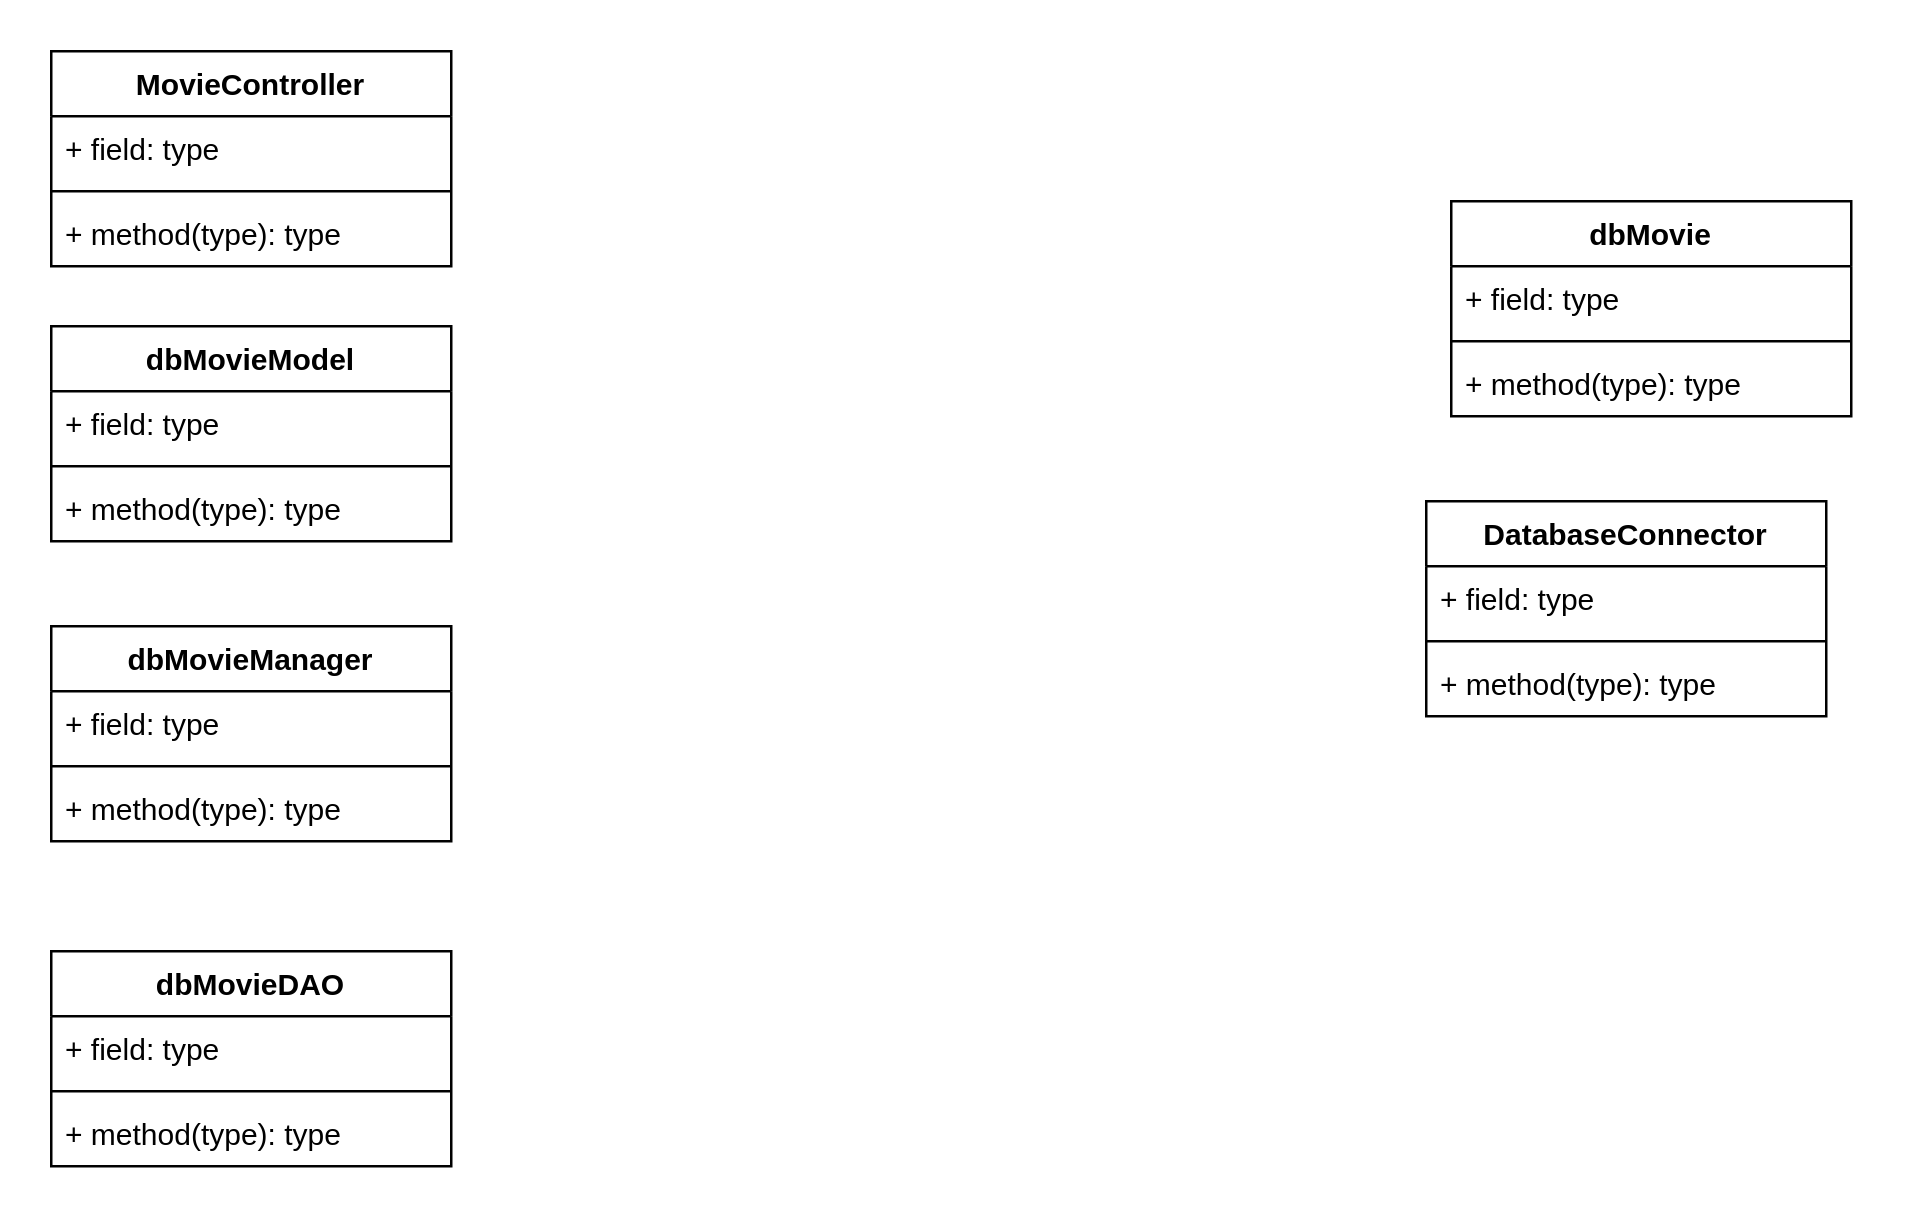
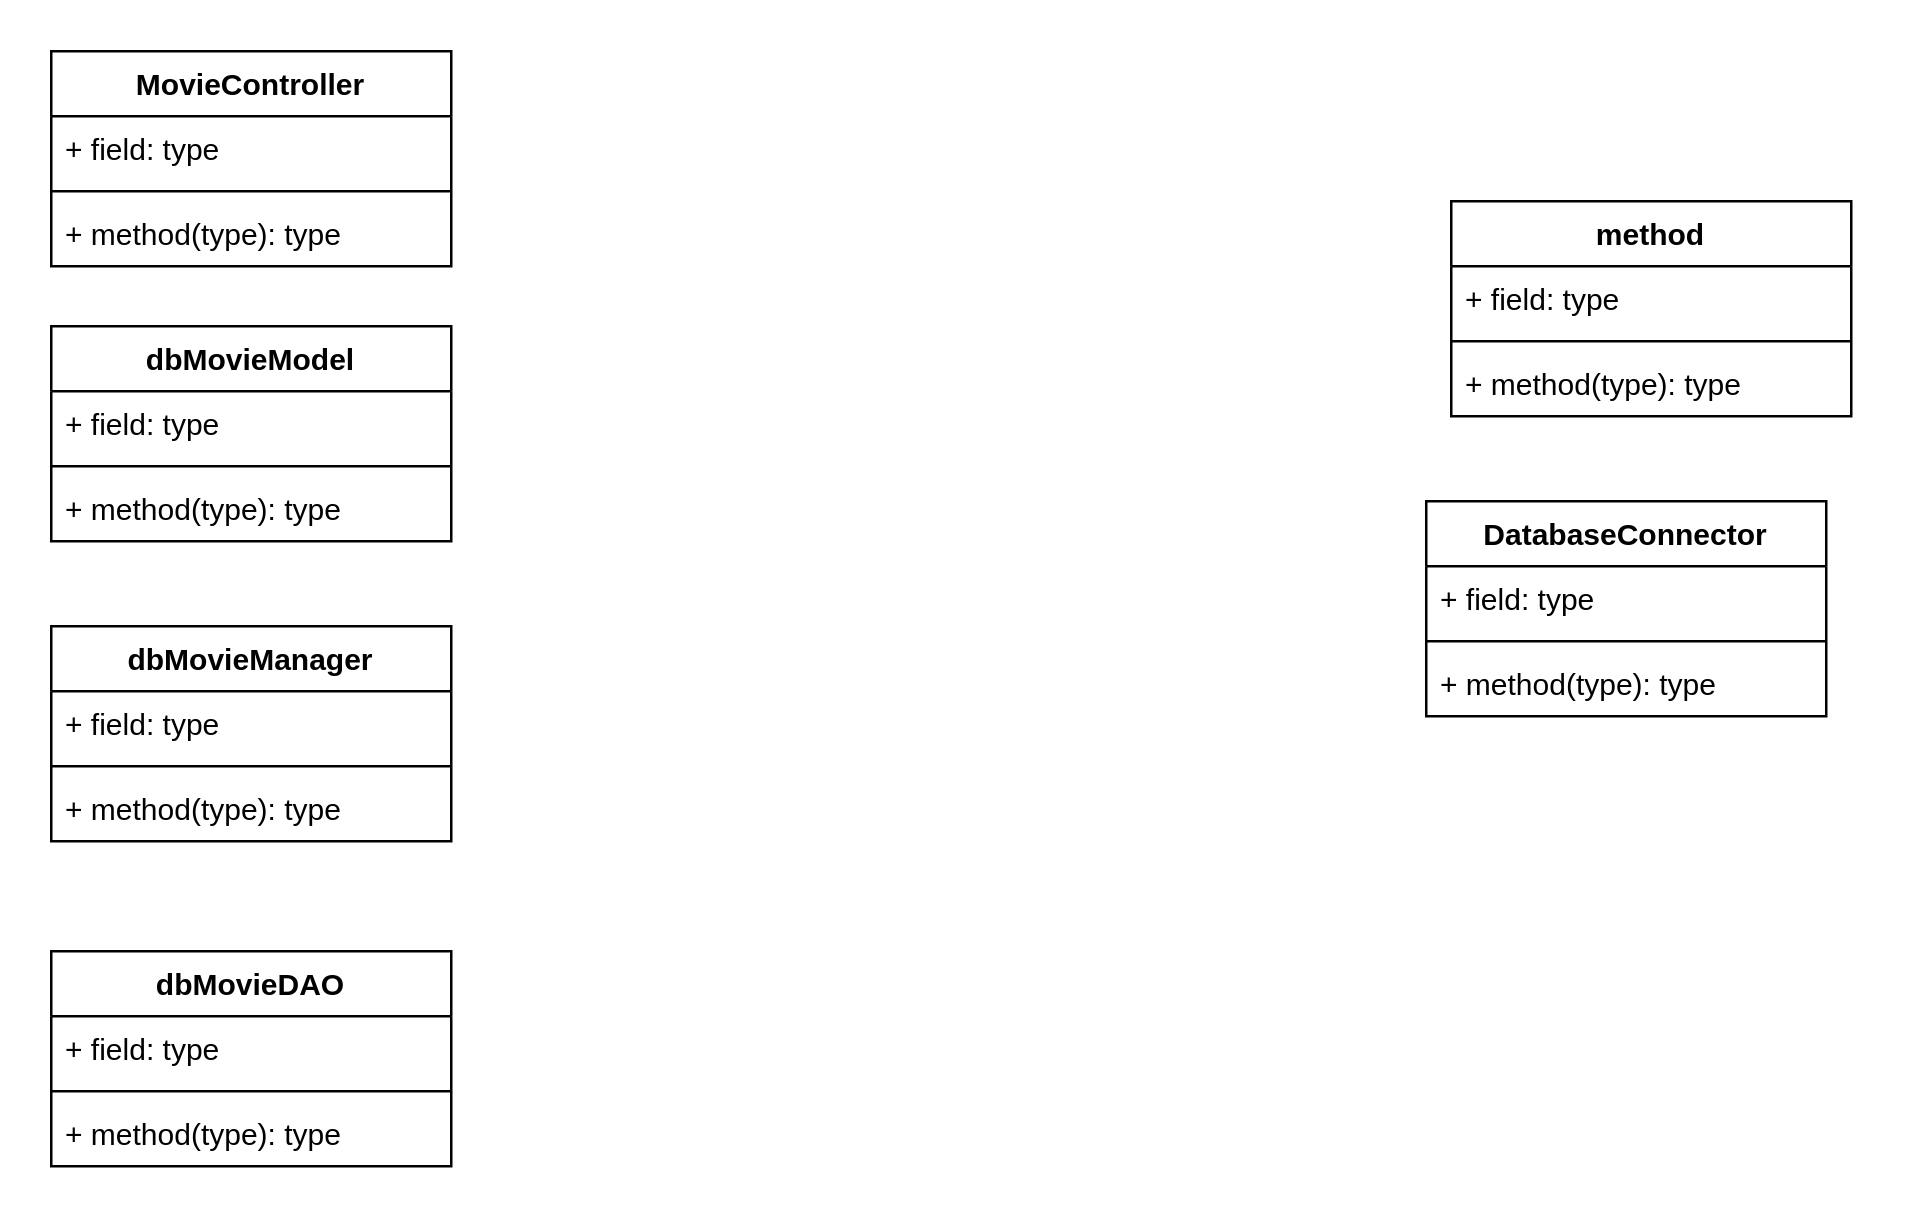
  <mxCell id="0" />
  <mxCell id="1" parent="0" />
  <mxCell id="2" value="dbMovieDAO" style="swimlane;fontStyle=1;align=center;verticalAlign=top;childLayout=stackLayout;horizontal=1;startSize=26;horizontalStack=0;resizeParent=1;resizeParentMax=0;resizeLast=0;collapsible=1;marginBottom=0;" vertex="1" parent="1"><mxGeometry x="20" y="380" width="160" height="86" as="geometry" /></mxCell>
  <mxCell id="3" value="+ field: type" style="text;strokeColor=none;fillColor=none;align=left;verticalAlign=top;spacingLeft=4;spacingRight=4;overflow=hidden;rotatable=0;points=[[0,0.5],[1,0.5]];portConstraint=eastwest;" vertex="1" parent="2"><mxGeometry y="26" width="160" height="26" as="geometry" /></mxCell>
  <mxCell id="4" value="" style="line;strokeWidth=1;fillColor=none;align=left;verticalAlign=middle;spacingTop=-1;spacingLeft=3;spacingRight=3;rotatable=0;labelPosition=right;points=[];portConstraint=eastwest;" vertex="1" parent="2"><mxGeometry y="52" width="160" height="8" as="geometry" /></mxCell>
  <mxCell id="5" value="+ method(type): type" style="text;strokeColor=none;fillColor=none;align=left;verticalAlign=top;spacingLeft=4;spacingRight=4;overflow=hidden;rotatable=0;points=[[0,0.5],[1,0.5]];portConstraint=eastwest;" vertex="1" parent="2"><mxGeometry y="60" width="160" height="26" as="geometry" /></mxCell>
  <mxCell id="6" value="dbMovieManager" style="swimlane;fontStyle=1;align=center;verticalAlign=top;childLayout=stackLayout;horizontal=1;startSize=26;horizontalStack=0;resizeParent=1;resizeParentMax=0;resizeLast=0;collapsible=1;marginBottom=0;" vertex="1" parent="1"><mxGeometry x="20" y="250" width="160" height="86" as="geometry" /></mxCell>
  <mxCell id="7" value="+ field: type" style="text;strokeColor=none;fillColor=none;align=left;verticalAlign=top;spacingLeft=4;spacingRight=4;overflow=hidden;rotatable=0;points=[[0,0.5],[1,0.5]];portConstraint=eastwest;" vertex="1" parent="6"><mxGeometry y="26" width="160" height="26" as="geometry" /></mxCell>
  <mxCell id="8" value="" style="line;strokeWidth=1;fillColor=none;align=left;verticalAlign=middle;spacingTop=-1;spacingLeft=3;spacingRight=3;rotatable=0;labelPosition=right;points=[];portConstraint=eastwest;" vertex="1" parent="6"><mxGeometry y="52" width="160" height="8" as="geometry" /></mxCell>
  <mxCell id="9" value="+ method(type): type" style="text;strokeColor=none;fillColor=none;align=left;verticalAlign=top;spacingLeft=4;spacingRight=4;overflow=hidden;rotatable=0;points=[[0,0.5],[1,0.5]];portConstraint=eastwest;" vertex="1" parent="6"><mxGeometry y="60" width="160" height="26" as="geometry" /></mxCell>
  <mxCell id="10" value="dbMovieModel" style="swimlane;fontStyle=1;align=center;verticalAlign=top;childLayout=stackLayout;horizontal=1;startSize=26;horizontalStack=0;resizeParent=1;resizeParentMax=0;resizeLast=0;collapsible=1;marginBottom=0;" vertex="1" parent="1"><mxGeometry x="20" y="130" width="160" height="86" as="geometry" /></mxCell>
  <mxCell id="11" value="+ field: type" style="text;strokeColor=none;fillColor=none;align=left;verticalAlign=top;spacingLeft=4;spacingRight=4;overflow=hidden;rotatable=0;points=[[0,0.5],[1,0.5]];portConstraint=eastwest;" vertex="1" parent="10"><mxGeometry y="26" width="160" height="26" as="geometry" /></mxCell>
  <mxCell id="12" value="" style="line;strokeWidth=1;fillColor=none;align=left;verticalAlign=middle;spacingTop=-1;spacingLeft=3;spacingRight=3;rotatable=0;labelPosition=right;points=[];portConstraint=eastwest;" vertex="1" parent="10"><mxGeometry y="52" width="160" height="8" as="geometry" /></mxCell>
  <mxCell id="13" value="+ method(type): type" style="text;strokeColor=none;fillColor=none;align=left;verticalAlign=top;spacingLeft=4;spacingRight=4;overflow=hidden;rotatable=0;points=[[0,0.5],[1,0.5]];portConstraint=eastwest;" vertex="1" parent="10"><mxGeometry y="60" width="160" height="26" as="geometry" /></mxCell>
  <mxCell id="14" value="MovieController" style="swimlane;fontStyle=1;align=center;verticalAlign=top;childLayout=stackLayout;horizontal=1;startSize=26;horizontalStack=0;resizeParent=1;resizeParentMax=0;resizeLast=0;collapsible=1;marginBottom=0;" vertex="1" parent="1"><mxGeometry x="20" width="160" height="86" as="geometry" y="20" /></mxCell>
  <mxCell id="15" value="+ field: type" style="text;strokeColor=none;fillColor=none;align=left;verticalAlign=top;spacingLeft=4;spacingRight=4;overflow=hidden;rotatable=0;points=[[0,0.5],[1,0.5]];portConstraint=eastwest;" vertex="1" parent="14"><mxGeometry y="26" width="160" height="26" as="geometry" /></mxCell>
  <mxCell id="16" value="" style="line;strokeWidth=1;fillColor=none;align=left;verticalAlign=middle;spacingTop=-1;spacingLeft=3;spacingRight=3;rotatable=0;labelPosition=right;points=[];portConstraint=eastwest;" vertex="1" parent="14"><mxGeometry y="52" width="160" height="8" as="geometry" /></mxCell>
  <mxCell id="17" value="+ method(type): type" style="text;strokeColor=none;fillColor=none;align=left;verticalAlign=top;spacingLeft=4;spacingRight=4;overflow=hidden;rotatable=0;points=[[0,0.5],[1,0.5]];portConstraint=eastwest;" vertex="1" parent="14"><mxGeometry y="60" width="160" height="26" as="geometry" /></mxCell>
  <mxCell id="18" value="DatabaseConnector" style="swimlane;fontStyle=1;align=center;verticalAlign=top;childLayout=stackLayout;horizontal=1;startSize=26;horizontalStack=0;resizeParent=1;resizeParentMax=0;resizeLast=0;collapsible=1;marginBottom=0;" vertex="1" parent="1"><mxGeometry x="570" y="200" width="160" height="86" as="geometry" /></mxCell>
  <mxCell id="19" value="+ field: type" style="text;strokeColor=none;fillColor=none;align=left;verticalAlign=top;spacingLeft=4;spacingRight=4;overflow=hidden;rotatable=0;points=[[0,0.5],[1,0.5]];portConstraint=eastwest;" vertex="1" parent="18"><mxGeometry y="26" width="160" height="26" as="geometry" /></mxCell>
  <mxCell id="20" value="" style="line;strokeWidth=1;fillColor=none;align=left;verticalAlign=middle;spacingTop=-1;spacingLeft=3;spacingRight=3;rotatable=0;labelPosition=right;points=[];portConstraint=eastwest;" vertex="1" parent="18"><mxGeometry y="52" width="160" height="8" as="geometry" /></mxCell>
  <mxCell id="21" value="+ method(type): type" style="text;strokeColor=none;fillColor=none;align=left;verticalAlign=top;spacingLeft=4;spacingRight=4;overflow=hidden;rotatable=0;points=[[0,0.5],[1,0.5]];portConstraint=eastwest;" vertex="1" parent="18"><mxGeometry y="60" width="160" height="26" as="geometry" /></mxCell>
- <mxCell id="22" value="dbMovie" style="swimlane;fontStyle=1;align=center;verticalAlign=top;childLayout=stackLayout;horizontal=1;startSize=26;horizontalStack=0;resizeParent=1;resizeParentMax=0;resizeLast=0;collapsible=1;marginBottom=0;" vertex="1" parent="1"><mxGeometry x="580" y="80" width="160" height="86" as="geometry" /></mxCell>
+ <mxCell id="22" value="method" style="swimlane;fontStyle=1;align=center;verticalAlign=top;childLayout=stackLayout;horizontal=1;startSize=26;horizontalStack=0;resizeParent=1;resizeParentMax=0;resizeLast=0;collapsible=1;marginBottom=0;" vertex="1" parent="1"><mxGeometry x="580" y="80" width="160" height="86" as="geometry" /></mxCell>
  <mxCell id="23" value="+ field: type" style="text;strokeColor=none;fillColor=none;align=left;verticalAlign=top;spacingLeft=4;spacingRight=4;overflow=hidden;rotatable=0;points=[[0,0.5],[1,0.5]];portConstraint=eastwest;" vertex="1" parent="22"><mxGeometry y="26" width="160" height="26" as="geometry" /></mxCell>
  <mxCell id="24" value="" style="line;strokeWidth=1;fillColor=none;align=left;verticalAlign=middle;spacingTop=-1;spacingLeft=3;spacingRight=3;rotatable=0;labelPosition=right;points=[];portConstraint=eastwest;" vertex="1" parent="22"><mxGeometry y="52" width="160" height="8" as="geometry" /></mxCell>
  <mxCell id="25" value="+ method(type): type" style="text;strokeColor=none;fillColor=none;align=left;verticalAlign=top;spacingLeft=4;spacingRight=4;overflow=hidden;rotatable=0;points=[[0,0.5],[1,0.5]];portConstraint=eastwest;" vertex="1" parent="22"><mxGeometry y="60" width="160" height="26" as="geometry" /></mxCell>
